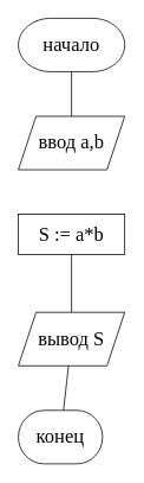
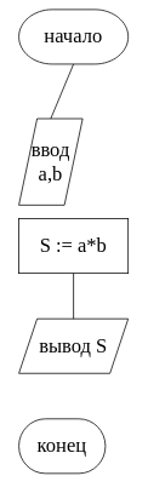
  <mxCell id="0" />
  <mxCell id="1" parent="0" />
- <mxCell id="2" value="&lt;div style=&quot;font-size: 22px;&quot;&gt;начало&lt;/div&gt;" style="strokeWidth=1;html=1;shape=mxgraph.flowchart.terminator;whiteSpace=wrap;fontFamily=Times New Roman;labelBackgroundColor=none;fontSize=22;" vertex="1" parent="1"><mxGeometry x="20" y="20" width="120" height="60" as="geometry" /></mxCell>
- <mxCell id="3" value="ввод a,b" style="shape=parallelogram;perimeter=parallelogramPerimeter;whiteSpace=wrap;html=1;fixedSize=1;strokeWidth=1;fontFamily=Times New Roman;labelBackgroundColor=none;fontSize=22;" vertex="1" parent="1"><mxGeometry x="20" y="130" width="120" height="60" as="geometry" /></mxCell>
- <mxCell id="4" value="S := a*b" style="rounded=0;whiteSpace=wrap;html=1;strokeWidth=1;fontFamily=Times New Roman;labelBackgroundColor=none;fontSize=22;" vertex="1" parent="1"><mxGeometry x="20" y="240" width="120" height="45" as="geometry" /></mxCell>
+ <mxCell id="2" value="&lt;div style=&quot;font-size: 22px;&quot;&gt;начало&lt;/div&gt;" style="strokeWidth=1;html=1;shape=mxgraph.flowchart.terminator;whiteSpace=wrap;fontFamily=Times New Roman;labelBackgroundColor=none;fontSize=22;" vertex="1" parent="1"><mxGeometry x="20" y="10" width="120" height="60" as="geometry" /></mxCell>
+ <mxCell id="3" value="ввод a,b" style="shape=parallelogram;perimeter=parallelogramPerimeter;whiteSpace=wrap;html=1;fixedSize=1;strokeWidth=1;fontFamily=Times New Roman;labelBackgroundColor=none;fontSize=22;" vertex="1" parent="1"><mxGeometry x="20" y="130" width="70" height="95" as="geometry" /></mxCell>
+ <mxCell id="4" value="S := a*b" style="rounded=0;whiteSpace=wrap;html=1;strokeWidth=1;fontFamily=Times New Roman;labelBackgroundColor=none;fontSize=22;" vertex="1" parent="1"><mxGeometry x="20" y="240" width="120" height="60" as="geometry" /></mxCell>
  <mxCell id="5" value="вывод S" style="shape=parallelogram;perimeter=parallelogramPerimeter;whiteSpace=wrap;html=1;fixedSize=1;strokeWidth=1;fontFamily=Times New Roman;labelBackgroundColor=none;fontSize=22;" vertex="1" parent="1"><mxGeometry x="20" y="350" width="120" height="60" as="geometry" /></mxCell>
  <mxCell id="6" value="конец" style="strokeWidth=1;html=1;shape=mxgraph.flowchart.terminator;whiteSpace=wrap;fontFamily=Times New Roman;labelBackgroundColor=none;fontSize=22;" vertex="1" parent="1"><mxGeometry x="20" y="460" width="95" height="60" as="geometry" /></mxCell>
  <mxCell id="7" value="" style="endArrow=none;html=1;entryX=0.5;entryY=1;entryDx=0;entryDy=0;entryPerimeter=0;exitX=0.5;exitY=0;exitDx=0;exitDy=0;strokeWidth=1;fontFamily=Times New Roman;labelBackgroundColor=none;fontSize=22;" edge="1" parent="1" source="3" target="2"><mxGeometry width="50" height="50" relative="1" as="geometry"><mxPoint x="180" y="140" as="sourcePoint" /><mxPoint x="230" y="90" as="targetPoint" /></mxGeometry></mxCell>
  <mxCell id="8" value="" style="endArrow=none;html=1;entryX=0.5;entryY=1;entryDx=0;entryDy=0;strokeWidth=1;fontFamily=Times New Roman;labelBackgroundColor=none;fontSize=22;" edge="1" parent="1" source="5" target="4"><mxGeometry width="50" height="50" relative="1" as="geometry"><mxPoint x="180" y="380" as="sourcePoint" /><mxPoint x="72" y="301" as="targetPoint" /></mxGeometry></mxCell>
- <mxCell id="9" value="" style="endArrow=none;html=1;strokeWidth=1;fontFamily=Times New Roman;labelBackgroundColor=none;fontSize=22;" edge="1" parent="1" source="6" target="5"><mxGeometry width="50" height="50" relative="1" as="geometry"><mxPoint x="180" y="470" as="sourcePoint" /><mxPoint x="73" y="410" as="targetPoint" /></mxGeometry></mxCell>
